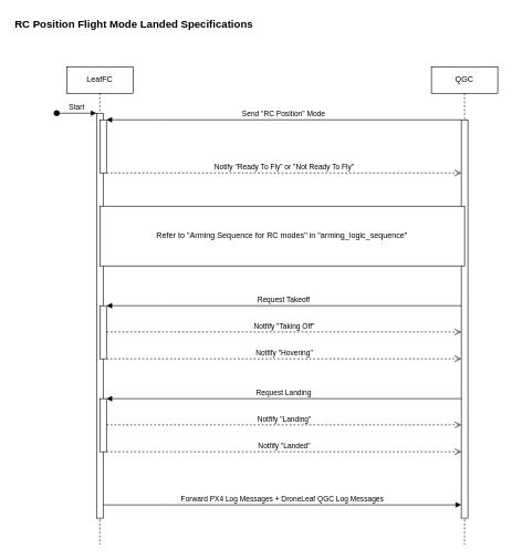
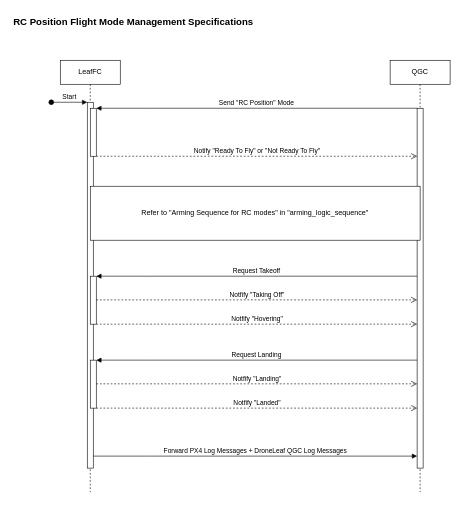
  <mxCell id="0" />
  <mxCell id="1" parent="0" />
  <mxCell id="2" value="LeafFC" style="shape=umlLifeline;perimeter=lifelinePerimeter;whiteSpace=wrap;html=1;container=0;dropTarget=0;collapsible=0;recursiveResize=0;outlineConnect=0;portConstraint=eastwest;newEdgeStyle={&quot;edgeStyle&quot;:&quot;elbowEdgeStyle&quot;,&quot;elbow&quot;:&quot;vertical&quot;,&quot;curved&quot;:0,&quot;rounded&quot;:0};" parent="1" vertex="1"><mxGeometry x="100" y="100" width="100" height="720" as="geometry" /></mxCell>
  <mxCell id="3" value="" style="html=1;points=[];perimeter=orthogonalPerimeter;outlineConnect=0;targetShapes=umlLifeline;portConstraint=eastwest;newEdgeStyle={&quot;edgeStyle&quot;:&quot;elbowEdgeStyle&quot;,&quot;elbow&quot;:&quot;vertical&quot;,&quot;curved&quot;:0,&quot;rounded&quot;:0};" parent="2" vertex="1"><mxGeometry x="45" y="70" width="10" height="610" as="geometry" /></mxCell>
  <mxCell id="4" value="Start" style="html=1;verticalAlign=bottom;startArrow=oval;endArrow=block;startSize=8;edgeStyle=elbowEdgeStyle;elbow=vertical;curved=0;rounded=0;" parent="2" target="3" edge="1"><mxGeometry relative="1" as="geometry"><mxPoint x="-15" y="70" as="sourcePoint" /></mxGeometry></mxCell>
  <mxCell id="5" value="" style="html=1;points=[];perimeter=orthogonalPerimeter;outlineConnect=0;targetShapes=umlLifeline;portConstraint=eastwest;newEdgeStyle={&quot;edgeStyle&quot;:&quot;elbowEdgeStyle&quot;,&quot;elbow&quot;:&quot;vertical&quot;,&quot;curved&quot;:0,&quot;rounded&quot;:0};" parent="2" vertex="1"><mxGeometry x="50" y="80" width="10" height="80" as="geometry" /></mxCell>
  <mxCell id="6" value="Forward PX4 Log Messages + DroneLeaf QGC Log Messages" style="html=1;verticalAlign=bottom;endArrow=block;edgeStyle=elbowEdgeStyle;elbow=vertical;curved=0;rounded=0;" parent="2" source="3" edge="1"><mxGeometry relative="1" as="geometry"><mxPoint x="60" y="660" as="sourcePoint" /><Array as="points"><mxPoint x="150" y="660" /></Array><mxPoint x="595" y="660" as="targetPoint" /></mxGeometry></mxCell>
  <mxCell id="7" value="QGC" style="shape=umlLifeline;perimeter=lifelinePerimeter;whiteSpace=wrap;html=1;container=0;dropTarget=0;collapsible=0;recursiveResize=0;outlineConnect=0;portConstraint=eastwest;newEdgeStyle={&quot;edgeStyle&quot;:&quot;elbowEdgeStyle&quot;,&quot;elbow&quot;:&quot;vertical&quot;,&quot;curved&quot;:0,&quot;rounded&quot;:0};" parent="1" vertex="1"><mxGeometry x="650" y="100" width="100" height="720" as="geometry" /></mxCell>
  <mxCell id="8" value="" style="html=1;points=[];perimeter=orthogonalPerimeter;outlineConnect=0;targetShapes=umlLifeline;portConstraint=eastwest;newEdgeStyle={&quot;edgeStyle&quot;:&quot;elbowEdgeStyle&quot;,&quot;elbow&quot;:&quot;vertical&quot;,&quot;curved&quot;:0,&quot;rounded&quot;:0};" parent="7" vertex="1"><mxGeometry x="45" y="80" width="10" height="600" as="geometry" /></mxCell>
- <mxCell id="9" value="RC Position Flight Mode Landed Specifications" style="text;html=1;align=left;verticalAlign=top;resizable=0;points=[];autosize=1;strokeColor=none;fillColor=none;fontStyle=1;fontSize=16;" parent="1" vertex="1"><mxGeometry x="20" width="400" height="30" as="geometry" y="20" /></mxCell>
+ <mxCell id="9" value="RC Position Flight Mode Management Specifications" style="text;html=1;align=left;verticalAlign=top;resizable=0;points=[];autosize=1;strokeColor=none;fillColor=none;fontStyle=1;fontSize=16;" parent="1" vertex="1"><mxGeometry x="20" width="400" height="30" as="geometry" y="20" /></mxCell>
  <mxCell id="10" value="Send &quot;RC Position&quot; Mode" style="html=1;verticalAlign=bottom;endArrow=block;edgeStyle=elbowEdgeStyle;elbow=horizontal;curved=0;rounded=0;" parent="1" source="8" edge="1"><mxGeometry relative="1" as="geometry"><Array as="points"><mxPoint x="240" y="180" /></Array><mxPoint x="160" y="180" as="targetPoint" /></mxGeometry></mxCell>
  <mxCell id="11" value="Notify &quot;Ready To Fly&quot; or &quot;Not Ready To Fly&quot;" style="html=1;verticalAlign=bottom;endArrow=open;dashed=1;endSize=8;edgeStyle=elbowEdgeStyle;elbow=vertical;curved=0;rounded=0;" parent="1" edge="1"><mxGeometry relative="1" as="geometry"><mxPoint x="695" y="260" as="targetPoint" /><Array as="points"><mxPoint x="240" y="260" /></Array><mxPoint x="160" y="260" as="sourcePoint" /></mxGeometry></mxCell>
  <mxCell id="12" value="" style="html=1;points=[];perimeter=orthogonalPerimeter;outlineConnect=0;targetShapes=umlLifeline;portConstraint=eastwest;newEdgeStyle={&quot;edgeStyle&quot;:&quot;elbowEdgeStyle&quot;,&quot;elbow&quot;:&quot;vertical&quot;,&quot;curved&quot;:0,&quot;rounded&quot;:0};" parent="1" vertex="1"><mxGeometry x="150" y="460" width="10" height="80" as="geometry" /></mxCell>
  <mxCell id="13" value="Request Takeoff" style="html=1;verticalAlign=bottom;endArrow=block;edgeStyle=elbowEdgeStyle;elbow=vertical;curved=0;rounded=0;" parent="1" target="12" edge="1"><mxGeometry relative="1" as="geometry"><mxPoint x="695" y="460" as="sourcePoint" /><Array as="points"><mxPoint x="250" y="460" /></Array></mxGeometry></mxCell>
  <mxCell id="14" value="Notfify &quot;Hovering&quot;" style="html=1;verticalAlign=bottom;endArrow=open;dashed=1;endSize=8;edgeStyle=elbowEdgeStyle;elbow=vertical;curved=0;rounded=0;" parent="1" edge="1"><mxGeometry relative="1" as="geometry"><mxPoint x="695" y="540" as="targetPoint" /><Array as="points"><mxPoint x="240" y="540" /></Array><mxPoint x="160" y="540" as="sourcePoint" /></mxGeometry></mxCell>
  <mxCell id="15" value="Notfify &quot;Taking Off&quot;" style="html=1;verticalAlign=bottom;endArrow=open;dashed=1;endSize=8;edgeStyle=elbowEdgeStyle;elbow=vertical;curved=0;rounded=0;" parent="1" edge="1"><mxGeometry relative="1" as="geometry"><mxPoint x="695" y="499.5" as="targetPoint" /><Array as="points"><mxPoint x="240" y="499.5" /></Array><mxPoint x="160" y="499.5" as="sourcePoint" /></mxGeometry></mxCell>
  <mxCell id="16" value="" style="html=1;points=[];perimeter=orthogonalPerimeter;outlineConnect=0;targetShapes=umlLifeline;portConstraint=eastwest;newEdgeStyle={&quot;edgeStyle&quot;:&quot;elbowEdgeStyle&quot;,&quot;elbow&quot;:&quot;vertical&quot;,&quot;curved&quot;:0,&quot;rounded&quot;:0};" parent="1" vertex="1"><mxGeometry x="150" y="600" width="10" height="80" as="geometry" /></mxCell>
  <mxCell id="17" value="Request Landing" style="html=1;verticalAlign=bottom;endArrow=block;edgeStyle=elbowEdgeStyle;elbow=vertical;curved=0;rounded=0;" parent="1" target="16" edge="1"><mxGeometry relative="1" as="geometry"><mxPoint x="695" y="600" as="sourcePoint" /><Array as="points"><mxPoint x="250" y="600" /></Array></mxGeometry></mxCell>
  <mxCell id="18" value="Notfify &quot;Landed&quot;" style="html=1;verticalAlign=bottom;endArrow=open;dashed=1;endSize=8;edgeStyle=elbowEdgeStyle;elbow=vertical;curved=0;rounded=0;" parent="1" edge="1"><mxGeometry relative="1" as="geometry"><mxPoint x="695" y="680" as="targetPoint" /><Array as="points"><mxPoint x="240" y="680" /></Array><mxPoint x="160" y="680" as="sourcePoint" /></mxGeometry></mxCell>
  <mxCell id="19" value="Notfify &quot;Landing&quot;" style="html=1;verticalAlign=bottom;endArrow=open;dashed=1;endSize=8;edgeStyle=elbowEdgeStyle;elbow=vertical;curved=0;rounded=0;" parent="1" edge="1"><mxGeometry relative="1" as="geometry"><mxPoint x="695" y="639.5" as="targetPoint" /><Array as="points"><mxPoint x="240" y="639.5" /></Array><mxPoint x="160" y="639.5" as="sourcePoint" /></mxGeometry></mxCell>
  <mxCell id="20" value="Refer to &quot;Arming Sequence for RC modes&quot; in &quot;arming_logic_sequence&quot;" style="rounded=0;whiteSpace=wrap;html=1;" parent="1" vertex="1"><mxGeometry x="150" y="310" width="550" height="90" as="geometry" /></mxCell>
